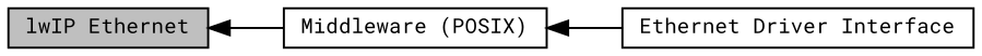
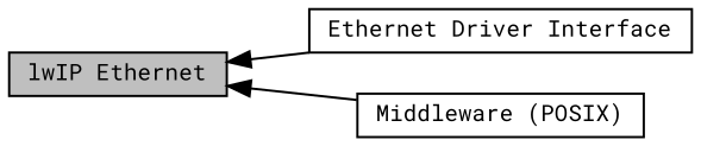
  digraph {
    fontname="Roboto Mono"
    rankdir=LR
    node [color=black fillcolor=white fontname="Roboto Mono" fontsize=10 shape=box style=filled]
    edge [dir=back fontname="Roboto Mono" fontsize=10 labelfontname=Helvetica labelfontsize=10 shape=plaintext style=solid]
    n1 [fillcolor=grey75 fontcolor=black height=0.2 label="lwIP Ethernet" width=0.4]
    n2 [height=0.2 label="Ethernet Driver Interface" width=0.4]
    n3 [height=0.2 label="Middleware (POSIX)" width=0.4]
-   n3 -> n2
+   n1 -> n2
    n1 -> n3
  }
